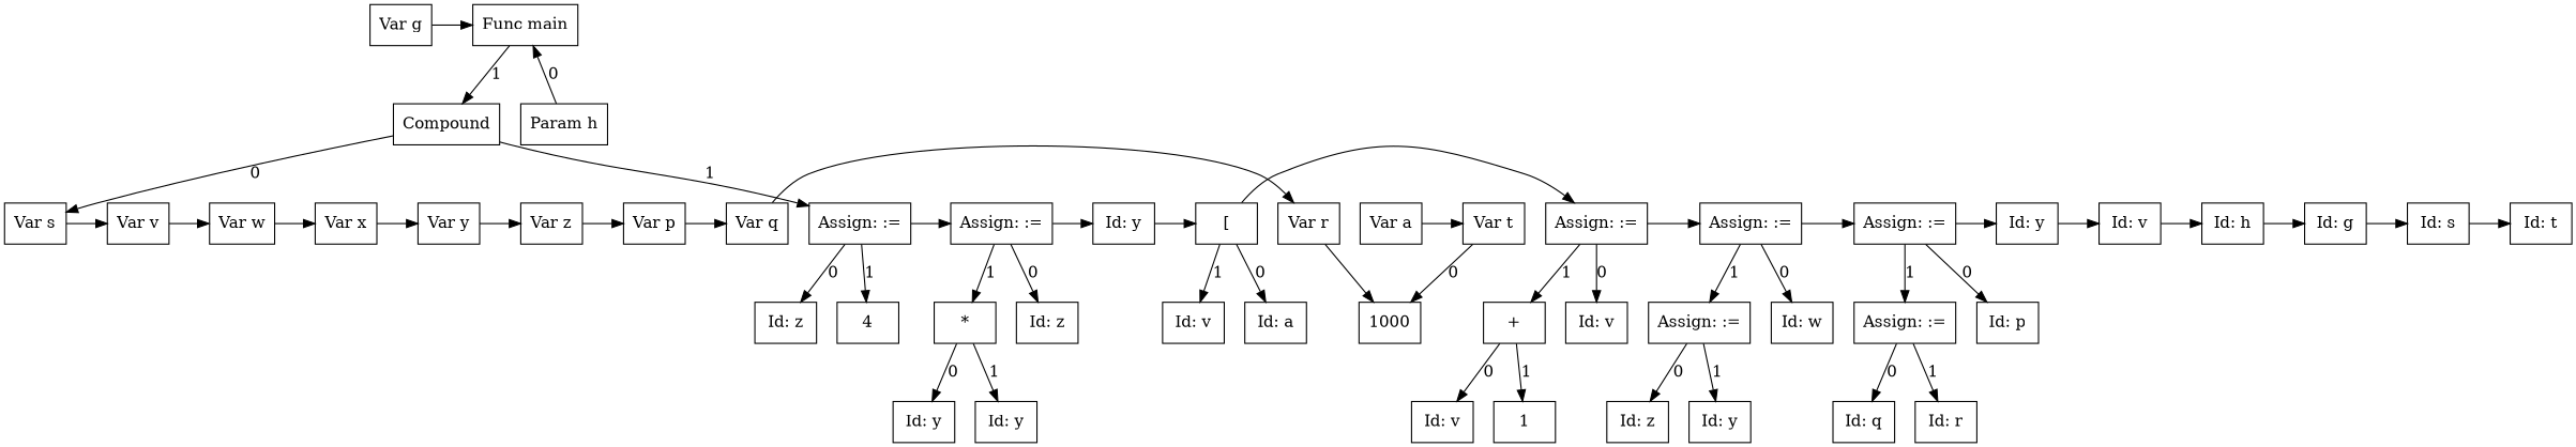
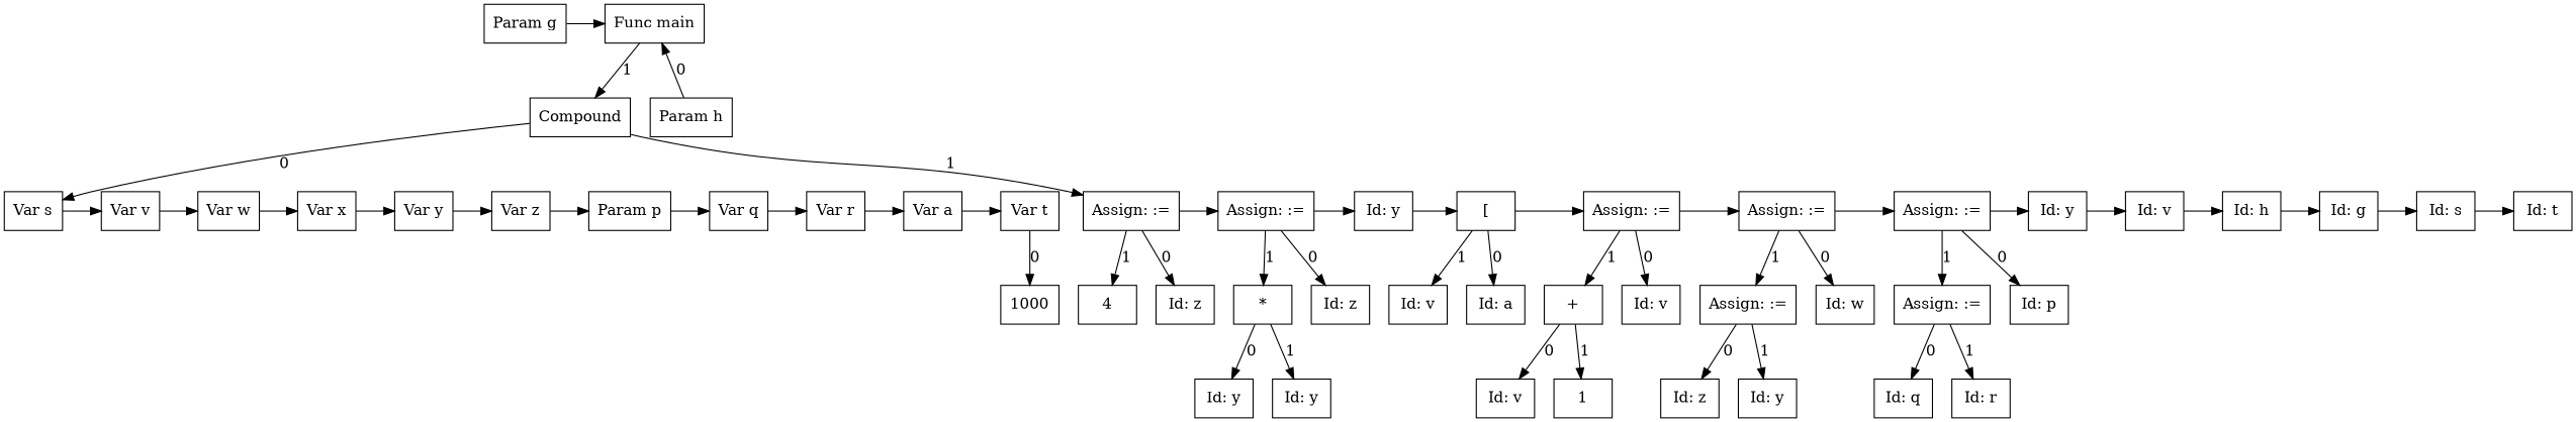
  digraph {
    fontname="DejaVu Serif"
    node [fontname="DejaVu Serif" shape=box]
    edge [fontname="DejaVu Serif"]
-   n1 [label="Var g"]
+   n1 [label="Param g"]
    n2 [label="Func main"]
    n3 [label="Param h"]
    n4 [label=Compound]
    n5 [label="Var s"]
    n6 [label="Assign: :="]
    n7 [label="Var v"]
    n8 [label="Var w"]
    n9 [label="Var x"]
    n10 [label="Var y"]
    n11 [label="Var z"]
-   n12 [label="Var p"]
+   n12 [label="Param p"]
    n13 [label="Var q"]
    n14 [label="Var r"]
    n15 [label="Var a"]
    n16 [label="Var t"]
    n17 [label=1000]
    n18 [label="Id: z"]
    n19 [label=4]
    n20 [label="Assign: :="]
    n21 [label="Id: y"]
    n22 [label="["]
    n23 [label="Assign: :="]
    n24 [label="Assign: :="]
    n25 [label="Assign: :="]
    n26 [label="Id: y"]
    n27 [label="Id: v"]
    n28 [label="Id: h"]
    n29 [label="Id: g"]
    n30 [label="Id: s"]
    n31 [label="Id: t"]
    n32 [label="Id: z"]
    n33 [label="*"]
    n34 [label="Id: y"]
    n35 [label="Id: y"]
    n36 [label="Id: a"]
    n37 [label="Id: v"]
    n38 [label="Id: v"]
    n39 [label="+"]
    n40 [label="Id: v"]
    n41 [label=1]
    n42 [label="Id: w"]
    n43 [label="Assign: :="]
    n44 [label="Id: z"]
    n45 [label="Id: y"]
    n46 [label="Id: p"]
    n47 [label="Assign: :="]
    n48 [label="Id: q"]
    n49 [label="Id: r"]
    subgraph sub_1 {
      rankdir=LR
      n1
      n2
    }
    subgraph sub_2 {
      rank=same
      rankdir=LR
      n1
      n2
    }
    subgraph sub_3 {
      ordering=out
      rank=same
      rankdir=LR
      n3
      n4
    }
    subgraph sub_4 {
      rankdir=TB
      n2
      n3
      n4
    }
    subgraph sub_5 {
      ordering=out
      rank=same
      rankdir=LR
      n5
      n6
    }
    subgraph sub_6 {
      rankdir=TB
      n4
      n5
      n6
    }
    subgraph sub_7 {
      rank=same
      rankdir=LR
      n5
      n7
      n8
      n9
      n10
      n11
      n12
      n13
      n14
      n15
      n16
    }
    subgraph sub_8 {
      rankdir=LR
      n5
      n7
      n8
      n9
      n10
      n11
      n12
      n13
      n14
      n15
      n16
    }
    subgraph sub_9 {
      ordering=out
      rank=same
      rankdir=LR
      n17
    }
    subgraph sub_10 {
      rankdir=TB
      n16
      n17
    }
    subgraph sub_11 {
      ordering=out
      rank=same
      rankdir=LR
      n18
      n19
    }
    subgraph sub_12 {
      rankdir=TB
      n6
      n18
      n19
    }
    subgraph sub_13 {
      rank=same
      rankdir=LR
      n6
      n20
      n21
      n22
      n23
      n24
      n25
      n26
      n27
      n28
      n29
      n30
      n31
    }
    subgraph sub_14 {
      rankdir=LR
      n6
      n20
      n21
      n22
      n23
      n24
      n25
      n26
      n27
      n28
      n29
      n30
      n31
    }
    subgraph sub_15 {
      ordering=out
      rank=same
      rankdir=LR
      n32
      n33
    }
    subgraph sub_16 {
      rankdir=TB
      n20
      n32
      n33
    }
    subgraph sub_17 {
      ordering=out
      rank=same
      rankdir=LR
      n34
      n35
    }
    subgraph sub_18 {
      rankdir=TB
      n33
      n34
      n35
    }
    subgraph sub_19 {
      ordering=out
      rank=same
      rankdir=LR
      n36
      n37
    }
    subgraph sub_20 {
      rankdir=TB
      n22
      n36
      n37
    }
    subgraph sub_21 {
      ordering=out
      rank=same
      rankdir=LR
      n38
      n39
    }
    subgraph sub_22 {
      rankdir=TB
      n23
      n38
      n39
    }
    subgraph sub_23 {
      ordering=out
      rank=same
      rankdir=LR
      n40
      n41
    }
    subgraph sub_24 {
      rankdir=TB
      n39
      n40
      n41
    }
    subgraph sub_25 {
      ordering=out
      rank=same
      rankdir=LR
      n42
      n43
    }
    subgraph sub_26 {
      rankdir=TB
      n24
      n42
      n43
    }
    subgraph sub_27 {
      ordering=out
      rank=same
      rankdir=LR
      n44
      n45
    }
    subgraph sub_28 {
      rankdir=TB
      n43
      n44
      n45
    }
    subgraph sub_29 {
      ordering=out
      rank=same
      rankdir=LR
      n46
      n47
    }
    subgraph sub_30 {
      rankdir=TB
      n25
      n46
      n47
    }
    subgraph sub_31 {
      ordering=out
      rank=same
      rankdir=LR
      n48
      n49
    }
    subgraph sub_32 {
      rankdir=TB
      n47
      n48
      n49
    }
    n1 -> n2
    n2 -> n4 [label=1]
    n3 -> n2 [label=0]
    n4 -> n5 [label=0]
    n4 -> n6 [label=1]
    n5 -> n7
    n6 -> n18 [label=0]
    n6 -> n19 [label=1]
    n6 -> n20
    n7 -> n8
    n8 -> n9
    n9 -> n10
    n10 -> n11
    n11 -> n12
    n12 -> n13
    n13 -> n14
-   n14 -> n17
+   n14 -> n15
    n15 -> n16
    n16 -> n17 [label=0]
    n20 -> n21
    n20 -> n32 [label=0]
    n20 -> n33 [label=1]
    n21 -> n22
    n22 -> n23
    n22 -> n36 [label=0]
    n22 -> n37 [label=1]
    n23 -> n24
    n23 -> n38 [label=0]
    n23 -> n39 [label=1]
    n24 -> n25
    n24 -> n42 [label=0]
    n24 -> n43 [label=1]
    n25 -> n26
    n25 -> n46 [label=0]
    n25 -> n47 [label=1]
    n26 -> n27
    n27 -> n28
    n28 -> n29
    n29 -> n30
    n30 -> n31
    n33 -> n34 [label=0]
    n33 -> n35 [label=1]
    n39 -> n40 [label=0]
    n39 -> n41 [label=1]
    n43 -> n44 [label=0]
    n43 -> n45 [label=1]
    n47 -> n48 [label=0]
    n47 -> n49 [label=1]
  }
